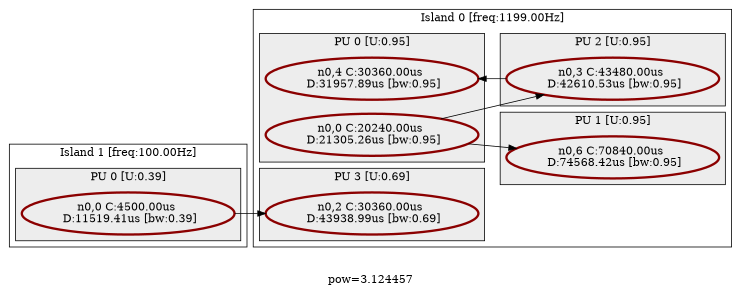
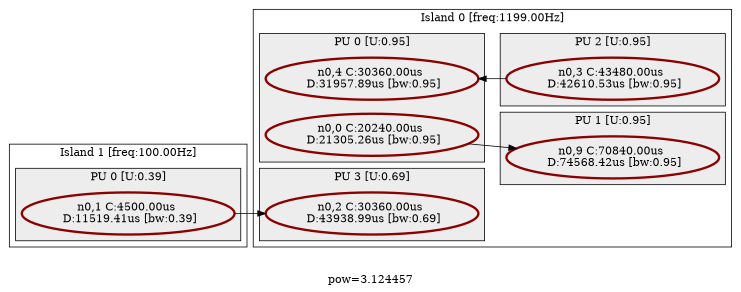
  digraph {
    label="pow=3.124457"
    rankdir=LR
    node [color=darkred penwidth=3]
    n1 [label="n0,0 C:20240.00us \n D:21305.26us [bw:0.95]"]
    n2 [label="n0,4 C:30360.00us \n D:31957.89us [bw:0.95]"]
-   n3 [label="n0,6 C:70840.00us \n D:74568.42us [bw:0.95]"]
+   n3 [label="n0,9 C:70840.00us \n D:74568.42us [bw:0.95]"]
    n4 [label="n0,3 C:43480.00us \n D:42610.53us [bw:0.95]"]
    n5 [label="n0,2 C:30360.00us \n D:43938.99us [bw:0.69]"]
-   n6 [label="n0,0 C:4500.00us \n D:11519.41us [bw:0.39]"]
+   n6 [label="n0,1 C:4500.00us \n D:11519.41us [bw:0.39]"]
    subgraph cluster_1 {
      label="Island 0 [freq:1199.00Hz]"
      subgraph cluster_2 {
        bgcolor=gray93
        label="PU 0 [U:0.95]"
        n1
        n2
      }
      subgraph cluster_3 {
        bgcolor=gray93
        label="PU 1 [U:0.95]"
        n3
      }
      subgraph cluster_4 {
        bgcolor=gray93
        label="PU 2 [U:0.95]"
        n4
      }
      subgraph cluster_5 {
        bgcolor=gray93
        label="PU 3 [U:0.69]"
        n5
      }
    }
    subgraph cluster_6 {
      label="Island 1 [freq:100.00Hz]"
      subgraph cluster_7 {
        bgcolor=gray93
        label="PU 0 [U:0.39]"
        n6
      }
    }
    n1 -> n3
-   n1 -> n4
    n4 -> n2
    n6 -> n5
  }
